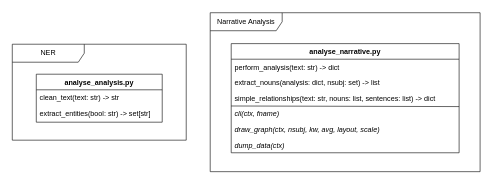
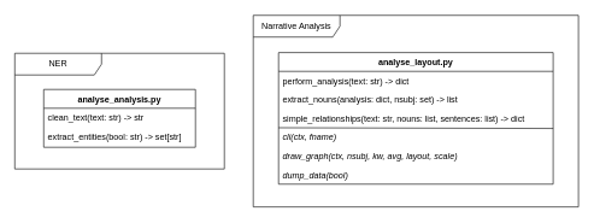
  <mxCell id="0" />
  <mxCell id="1" parent="0" />
  <mxCell id="2" value="NER" style="shape=umlFrame;whiteSpace=wrap;html=1;width=120;height=30;" vertex="1" parent="1"><mxGeometry x="20" y="73" width="290" height="160" as="geometry" /></mxCell>
  <mxCell id="3" value="analyse_analysis.py" style="swimlane;fontStyle=1;align=center;verticalAlign=top;childLayout=stackLayout;horizontal=1;startSize=26;horizontalStack=0;resizeParent=1;resizeLast=0;collapsible=1;marginBottom=0;rounded=0;shadow=0;strokeWidth=1;" parent="1" vertex="1"><mxGeometry x="60" y="123" width="210" height="80" as="geometry"><mxRectangle x="230" y="140" width="160" height="26" as="alternateBounds" /></mxGeometry></mxCell>
  <mxCell id="4" value="clean_text(text: str) -&gt; str" style="text;strokeColor=none;fillColor=none;align=left;verticalAlign=top;spacingLeft=4;spacingRight=4;overflow=hidden;rotatable=0;points=[[0,0.5],[1,0.5]];portConstraint=eastwest;" vertex="1" parent="3"><mxGeometry y="26" width="210" height="26" as="geometry" /></mxCell>
  <mxCell id="5" value="extract_entities(bool: str) -&gt; set[str]" style="text;strokeColor=none;fillColor=none;align=left;verticalAlign=top;spacingLeft=4;spacingRight=4;overflow=hidden;rotatable=0;points=[[0,0.5],[1,0.5]];portConstraint=eastwest;" vertex="1" parent="3"><mxGeometry y="52" width="210" height="26" as="geometry" /></mxCell>
  <mxCell id="6" value="Narrative Analysis" style="shape=umlFrame;whiteSpace=wrap;html=1;width=120;height=30;" vertex="1" parent="1"><mxGeometry x="350" y="20.5" width="450" height="265" as="geometry" /></mxCell>
- <mxCell id="7" value="analyse_narrative.py" style="swimlane;fontStyle=1;align=center;verticalAlign=top;childLayout=stackLayout;horizontal=1;startSize=26;horizontalStack=0;resizeParent=1;resizeLast=0;collapsible=1;marginBottom=0;rounded=0;shadow=0;strokeWidth=1;" vertex="1" parent="1"><mxGeometry x="385" y="72" width="380" height="182" as="geometry"><mxRectangle x="230" y="140" width="160" height="26" as="alternateBounds" /></mxGeometry></mxCell>
+ <mxCell id="7" value="analyse_layout.py" style="swimlane;fontStyle=1;align=center;verticalAlign=top;childLayout=stackLayout;horizontal=1;startSize=26;horizontalStack=0;resizeParent=1;resizeLast=0;collapsible=1;marginBottom=0;rounded=0;shadow=0;strokeWidth=1;" vertex="1" parent="1"><mxGeometry x="385" y="72" width="380" height="182" as="geometry"><mxRectangle x="230" y="140" width="160" height="26" as="alternateBounds" /></mxGeometry></mxCell>
  <mxCell id="8" value="perform_analysis(text: str) -&gt; dict" style="text;strokeColor=none;fillColor=none;align=left;verticalAlign=top;spacingLeft=4;spacingRight=4;overflow=hidden;rotatable=0;points=[[0,0.5],[1,0.5]];portConstraint=eastwest;" vertex="1" parent="7"><mxGeometry y="26" width="380" height="26" as="geometry" /></mxCell>
  <mxCell id="9" value="extract_nouns(analysis: dict, nsubj: set) -&gt; list" style="text;strokeColor=none;fillColor=none;align=left;verticalAlign=top;spacingLeft=4;spacingRight=4;overflow=hidden;rotatable=0;points=[[0,0.5],[1,0.5]];portConstraint=eastwest;" vertex="1" parent="7"><mxGeometry y="52" width="380" height="26" as="geometry" /></mxCell>
  <mxCell id="10" value="simple_relationships(text: str, nouns: list, sentences: list) -&gt; dict" style="text;strokeColor=none;fillColor=none;align=left;verticalAlign=top;spacingLeft=4;spacingRight=4;overflow=hidden;rotatable=0;points=[[0,0.5],[1,0.5]];portConstraint=eastwest;" vertex="1" parent="7"><mxGeometry y="78" width="380" height="26" as="geometry" /></mxCell>
  <mxCell id="11" value="" style="endArrow=none;html=1;rounded=0;entryX=1;entryY=0.038;entryDx=0;entryDy=0;entryPerimeter=0;" edge="1" parent="7" target="12"><mxGeometry width="50" height="50" relative="1" as="geometry"><mxPoint y="104" as="sourcePoint" /><mxPoint x="390" y="104" as="targetPoint" /></mxGeometry></mxCell>
  <mxCell id="12" value="cli(ctx, fname)" style="text;strokeColor=none;fillColor=none;align=left;verticalAlign=top;spacingLeft=4;spacingRight=4;overflow=hidden;rotatable=0;points=[[0,0.5],[1,0.5]];portConstraint=eastwest;fontStyle=2" vertex="1" parent="7"><mxGeometry y="104" width="380" height="26" as="geometry" /></mxCell>
  <mxCell id="13" value="draw_graph(ctx, nsubj, kw, avg, layout, scale)" style="text;strokeColor=none;fillColor=none;align=left;verticalAlign=top;spacingLeft=4;spacingRight=4;overflow=hidden;rotatable=0;points=[[0,0.5],[1,0.5]];portConstraint=eastwest;fontStyle=2" vertex="1" parent="7"><mxGeometry y="130" width="380" height="26" as="geometry" /></mxCell>
- <mxCell id="14" value="dump_data(ctx)" style="text;strokeColor=none;fillColor=none;align=left;verticalAlign=top;spacingLeft=4;spacingRight=4;overflow=hidden;rotatable=0;points=[[0,0.5],[1,0.5]];portConstraint=eastwest;fontStyle=2" vertex="1" parent="7"><mxGeometry y="156" width="380" height="26" as="geometry" /></mxCell>
+ <mxCell id="14" value="dump_data(bool)" style="text;strokeColor=none;fillColor=none;align=left;verticalAlign=top;spacingLeft=4;spacingRight=4;overflow=hidden;rotatable=0;points=[[0,0.5],[1,0.5]];portConstraint=eastwest;fontStyle=2" vertex="1" parent="7"><mxGeometry y="156" width="380" height="26" as="geometry" /></mxCell>
